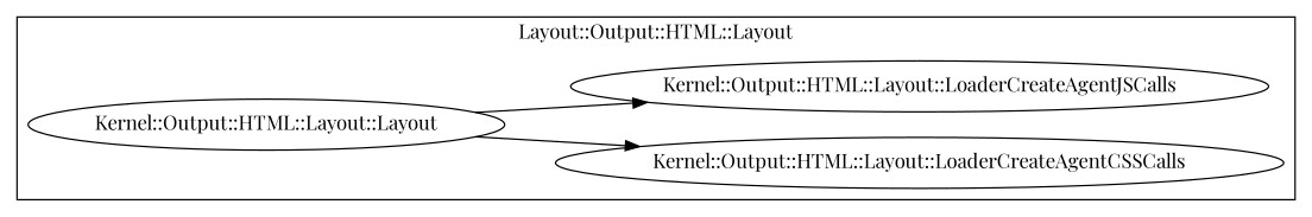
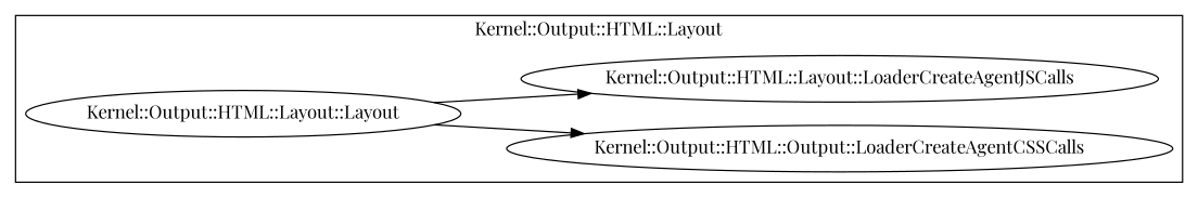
  digraph {
    fontname="Playfair Display"
    rankdir=LR
    node [fontname="Playfair Display"]
    edge [fontname="Playfair Display"]
    n1 [label="Kernel::Output::HTML::Layout::Layout"]
-   "Kernel::Output::HTML::Layout::LoaderCreateAgentCSSCalls"
+   "Kernel::Output::HTML::Layout::LoaderCreateAgentCSSCalls" [label="Kernel::Output::HTML::Output::LoaderCreateAgentCSSCalls"]
    "Kernel::Output::HTML::Layout::LoaderCreateAgentJSCalls"
    subgraph cluster_1 {
-     label="Layout::Output::HTML::Layout"
+     label="Kernel::Output::HTML::Layout"
      n1
      "Kernel::Output::HTML::Layout::LoaderCreateAgentCSSCalls"
      "Kernel::Output::HTML::Layout::LoaderCreateAgentJSCalls"
    }
    n1 -> "Kernel::Output::HTML::Layout::LoaderCreateAgentCSSCalls"
    n1 -> "Kernel::Output::HTML::Layout::LoaderCreateAgentJSCalls"
  }
